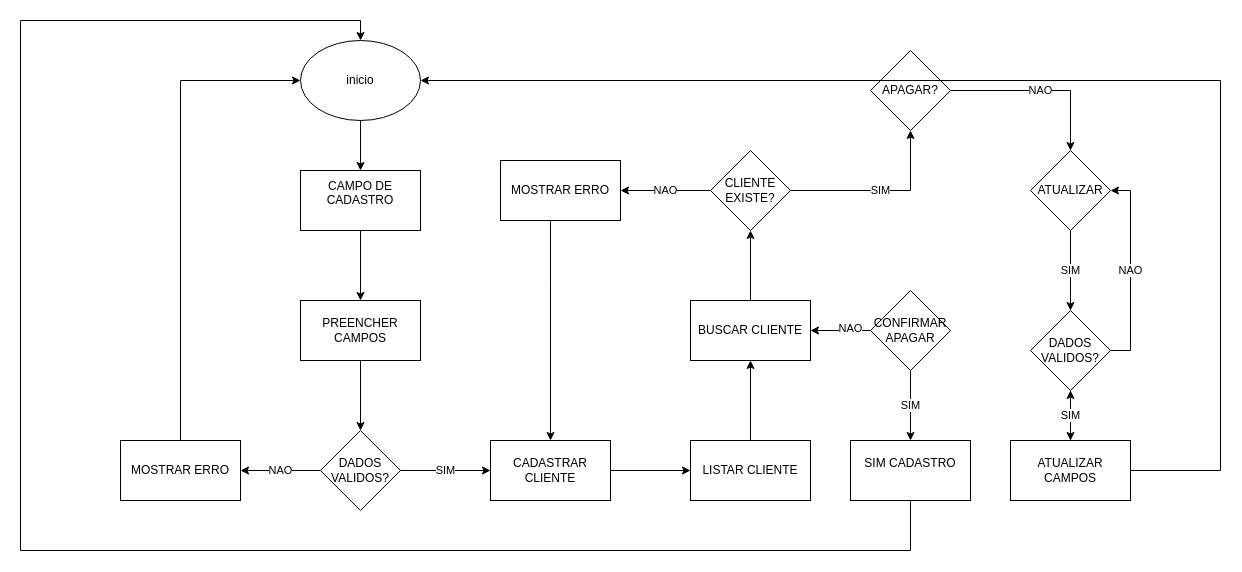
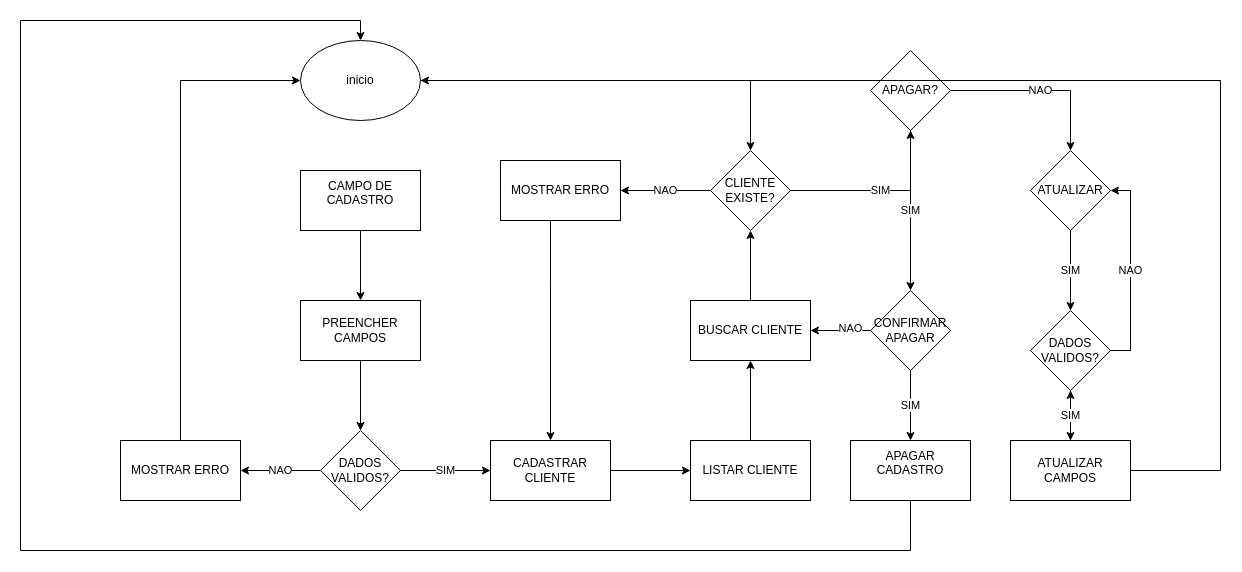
  <mxCell id="0" />
  <mxCell id="1" parent="0" />
- <mxCell id="2" value="" style="edgeStyle=orthogonalEdgeStyle;rounded=0;orthogonalLoop=1;jettySize=auto;html=1;" edge="1" parent="1" source="3" target="5"><mxGeometry relative="1" as="geometry" /></mxCell>
+ <mxCell id="2" value="" style="edgeStyle=orthogonalEdgeStyle;rounded=0;orthogonalLoop=1;jettySize=auto;html=1;" edge="1" parent="1" source="3" target="21"><mxGeometry relative="1" as="geometry" /></mxCell>
  <mxCell id="3" value="&lt;font style=&quot;vertical-align: inherit;&quot;&gt;&lt;font style=&quot;vertical-align: inherit;&quot;&gt;inicio&lt;/font&gt;&lt;/font&gt;" style="ellipse;whiteSpace=wrap;html=1;" vertex="1" parent="1"><mxGeometry x="300" y="40" width="120" height="80" as="geometry" /></mxCell>
  <mxCell id="4" value="" style="edgeStyle=orthogonalEdgeStyle;rounded=0;orthogonalLoop=1;jettySize=auto;html=1;" edge="1" parent="1" source="5" target="7"><mxGeometry relative="1" as="geometry" /></mxCell>
  <mxCell id="5" value="&lt;font style=&quot;vertical-align: inherit;&quot;&gt;&lt;font style=&quot;vertical-align: inherit;&quot;&gt;CAMPO DE CADASTRO&lt;/font&gt;&lt;/font&gt;&lt;div&gt;&lt;font style=&quot;vertical-align: inherit;&quot;&gt;&lt;font style=&quot;vertical-align: inherit;&quot;&gt;&lt;br&gt;&lt;/font&gt;&lt;/font&gt;&lt;/div&gt;" style="whiteSpace=wrap;html=1;" vertex="1" parent="1"><mxGeometry x="300" y="170" width="120" height="60" as="geometry" /></mxCell>
  <mxCell id="6" value="" style="edgeStyle=orthogonalEdgeStyle;rounded=0;orthogonalLoop=1;jettySize=auto;html=1;" edge="1" parent="1" source="7" target="10"><mxGeometry relative="1" as="geometry" /></mxCell>
  <mxCell id="7" value="&lt;font style=&quot;vertical-align: inherit;&quot;&gt;&lt;font style=&quot;vertical-align: inherit;&quot;&gt;PREENCHER CAMPOS&lt;/font&gt;&lt;/font&gt;" style="whiteSpace=wrap;html=1;" vertex="1" parent="1"><mxGeometry x="300" y="300" width="120" height="60" as="geometry" /></mxCell>
  <mxCell id="8" value="&lt;font style=&quot;vertical-align: inherit;&quot;&gt;&lt;font style=&quot;vertical-align: inherit;&quot;&gt;SIM&lt;/font&gt;&lt;/font&gt;" style="edgeStyle=orthogonalEdgeStyle;rounded=0;orthogonalLoop=1;jettySize=auto;html=1;" edge="1" parent="1" source="10" target="12"><mxGeometry relative="1" as="geometry" /></mxCell>
  <mxCell id="9" value="&lt;font style=&quot;vertical-align: inherit;&quot;&gt;&lt;font style=&quot;vertical-align: inherit;&quot;&gt;NAO&lt;/font&gt;&lt;/font&gt;" style="edgeStyle=orthogonalEdgeStyle;rounded=0;orthogonalLoop=1;jettySize=auto;html=1;" edge="1" parent="1" source="10" target="16"><mxGeometry relative="1" as="geometry" /></mxCell>
  <mxCell id="10" value="&lt;font style=&quot;vertical-align: inherit;&quot;&gt;&lt;font style=&quot;vertical-align: inherit;&quot;&gt;DADOS VALIDOS?&lt;/font&gt;&lt;/font&gt;" style="rhombus;whiteSpace=wrap;html=1;" vertex="1" parent="1"><mxGeometry x="320" y="430" width="80" height="80" as="geometry" /></mxCell>
  <mxCell id="11" value="" style="edgeStyle=orthogonalEdgeStyle;rounded=0;orthogonalLoop=1;jettySize=auto;html=1;" edge="1" parent="1" source="12" target="14"><mxGeometry relative="1" as="geometry" /></mxCell>
  <mxCell id="12" value="&lt;font style=&quot;vertical-align: inherit;&quot;&gt;&lt;font style=&quot;vertical-align: inherit;&quot;&gt;&lt;font style=&quot;vertical-align: inherit;&quot;&gt;&lt;font style=&quot;vertical-align: inherit;&quot;&gt;CADASTRAR CLIENTE&lt;/font&gt;&lt;/font&gt;&lt;/font&gt;&lt;/font&gt;" style="whiteSpace=wrap;html=1;" vertex="1" parent="1"><mxGeometry x="490" y="440" width="120" height="60" as="geometry" /></mxCell>
  <mxCell id="13" value="" style="edgeStyle=orthogonalEdgeStyle;rounded=0;orthogonalLoop=1;jettySize=auto;html=1;" edge="1" parent="1" source="14" target="18"><mxGeometry relative="1" as="geometry" /></mxCell>
  <mxCell id="14" value="LISTAR CLIENTE" style="whiteSpace=wrap;html=1;" vertex="1" parent="1"><mxGeometry x="690" y="440" width="120" height="60" as="geometry" /></mxCell>
  <mxCell id="15" style="edgeStyle=orthogonalEdgeStyle;rounded=0;orthogonalLoop=1;jettySize=auto;html=1;entryX=0;entryY=0.5;entryDx=0;entryDy=0;" edge="1" parent="1" source="16" target="3"><mxGeometry relative="1" as="geometry"><Array as="points"><mxPoint x="180" y="80" /></Array></mxGeometry></mxCell>
  <mxCell id="16" value="&lt;font style=&quot;vertical-align: inherit;&quot;&gt;&lt;font style=&quot;vertical-align: inherit;&quot;&gt;MOSTRAR ERRO&lt;/font&gt;&lt;/font&gt;" style="whiteSpace=wrap;html=1;" vertex="1" parent="1"><mxGeometry x="120" y="440" width="120" height="60" as="geometry" /></mxCell>
  <mxCell id="17" value="" style="edgeStyle=orthogonalEdgeStyle;rounded=0;orthogonalLoop=1;jettySize=auto;html=1;" edge="1" parent="1" source="18" target="21"><mxGeometry relative="1" as="geometry" /></mxCell>
  <mxCell id="18" value="&lt;div&gt;&lt;font style=&quot;vertical-align: inherit;&quot;&gt;&lt;font style=&quot;vertical-align: inherit;&quot;&gt;&lt;font style=&quot;vertical-align: inherit;&quot;&gt;&lt;font style=&quot;vertical-align: inherit;&quot;&gt;BUSCAR CLIENTE&lt;/font&gt;&lt;/font&gt;&lt;/font&gt;&lt;/font&gt;&lt;/div&gt;" style="whiteSpace=wrap;html=1;" vertex="1" parent="1"><mxGeometry x="690" y="300" width="120" height="60" as="geometry" /></mxCell>
  <mxCell id="19" value="&lt;font style=&quot;vertical-align: inherit;&quot;&gt;&lt;font style=&quot;vertical-align: inherit;&quot;&gt;NAO&lt;/font&gt;&lt;/font&gt;" style="edgeStyle=orthogonalEdgeStyle;rounded=0;orthogonalLoop=1;jettySize=auto;html=1;" edge="1" parent="1" source="21" target="23"><mxGeometry relative="1" as="geometry" /></mxCell>
  <mxCell id="20" value="SIM" style="edgeStyle=orthogonalEdgeStyle;rounded=0;orthogonalLoop=1;jettySize=auto;html=1;" edge="1" parent="1" source="21" target="26"><mxGeometry relative="1" as="geometry" /></mxCell>
  <mxCell id="21" value="&lt;font style=&quot;vertical-align: inherit;&quot;&gt;&lt;font style=&quot;vertical-align: inherit;&quot;&gt;CLIENTE EXISTE?&lt;/font&gt;&lt;/font&gt;" style="rhombus;whiteSpace=wrap;html=1;" vertex="1" parent="1"><mxGeometry x="710" y="150" width="80" height="80" as="geometry" /></mxCell>
  <mxCell id="22" style="edgeStyle=orthogonalEdgeStyle;rounded=0;orthogonalLoop=1;jettySize=auto;html=1;entryX=0.5;entryY=0;entryDx=0;entryDy=0;" edge="1" parent="1" source="23" target="12"><mxGeometry relative="1" as="geometry"><mxPoint x="560" y="380" as="targetPoint" /><Array as="points"><mxPoint x="550" y="280" /><mxPoint x="550" y="280" /></Array></mxGeometry></mxCell>
  <mxCell id="23" value="&lt;font style=&quot;vertical-align: inherit;&quot;&gt;&lt;font style=&quot;vertical-align: inherit;&quot;&gt;MOSTRAR ERRO&lt;/font&gt;&lt;/font&gt;" style="whiteSpace=wrap;html=1;" vertex="1" parent="1"><mxGeometry x="500" y="160" width="120" height="60" as="geometry" /></mxCell>
+ <mxCell id="24" value="SIM" style="edgeStyle=orthogonalEdgeStyle;rounded=0;orthogonalLoop=1;jettySize=auto;html=1;" edge="1" parent="1" source="26" target="30"><mxGeometry relative="1" as="geometry" /></mxCell>
  <mxCell id="25" value="NAO" style="edgeStyle=orthogonalEdgeStyle;rounded=0;orthogonalLoop=1;jettySize=auto;html=1;" edge="1" parent="1" source="26" target="32"><mxGeometry relative="1" as="geometry" /></mxCell>
  <mxCell id="26" value="APAGAR?" style="rhombus;whiteSpace=wrap;html=1;" vertex="1" parent="1"><mxGeometry x="870" y="50" width="80" height="80" as="geometry" /></mxCell>
  <mxCell id="27" value="SIM" style="edgeStyle=orthogonalEdgeStyle;rounded=0;orthogonalLoop=1;jettySize=auto;html=1;" edge="1" parent="1" source="30" target="34"><mxGeometry relative="1" as="geometry" /></mxCell>
  <mxCell id="28" value="" style="edgeStyle=orthogonalEdgeStyle;rounded=0;orthogonalLoop=1;jettySize=auto;html=1;" edge="1" parent="1" source="30" target="18"><mxGeometry relative="1" as="geometry" /></mxCell>
  <mxCell id="29" value="NAO" style="edgeLabel;html=1;align=center;verticalAlign=middle;resizable=0;points=[];" vertex="1" connectable="0" parent="28"><mxGeometry x="-0.3" y="-3" relative="1" as="geometry"><mxPoint as="offset" /></mxGeometry></mxCell>
  <mxCell id="30" value="CONFIRMAR&lt;div&gt;APAGAR&lt;/div&gt;" style="rhombus;whiteSpace=wrap;html=1;" vertex="1" parent="1"><mxGeometry x="870" y="290" width="80" height="80" as="geometry" /></mxCell>
  <mxCell id="31" value="SIM" style="edgeStyle=orthogonalEdgeStyle;rounded=0;orthogonalLoop=1;jettySize=auto;html=1;" edge="1" parent="1" source="32" target="37"><mxGeometry relative="1" as="geometry" /></mxCell>
  <mxCell id="32" value="ATUALIZAR" style="rhombus;whiteSpace=wrap;html=1;" vertex="1" parent="1"><mxGeometry x="1030" y="150" width="80" height="80" as="geometry" /></mxCell>
  <mxCell id="33" style="edgeStyle=orthogonalEdgeStyle;rounded=0;orthogonalLoop=1;jettySize=auto;html=1;entryX=0.5;entryY=0;entryDx=0;entryDy=0;" edge="1" parent="1" source="34" target="3"><mxGeometry relative="1" as="geometry"><Array as="points"><mxPoint x="910" y="550" /><mxPoint x="20" y="550" /><mxPoint x="20" y="20" /><mxPoint x="360" y="20" /></Array></mxGeometry></mxCell>
- <mxCell id="34" value="SIM CADASTRO&lt;div&gt;&lt;br&gt;&lt;/div&gt;" style="whiteSpace=wrap;html=1;" vertex="1" parent="1"><mxGeometry x="850" y="440" width="120" height="60" as="geometry" /></mxCell>
+ <mxCell id="34" value="APAGAR CADASTRO&lt;div&gt;&lt;br&gt;&lt;/div&gt;" style="whiteSpace=wrap;html=1;" vertex="1" parent="1"><mxGeometry x="850" y="440" width="120" height="60" as="geometry" /></mxCell>
  <mxCell id="35" value="NAO" style="edgeStyle=orthogonalEdgeStyle;rounded=0;orthogonalLoop=1;jettySize=auto;html=1;entryX=1;entryY=0.5;entryDx=0;entryDy=0;" edge="1" parent="1" source="37" target="32"><mxGeometry relative="1" as="geometry"><Array as="points"><mxPoint x="1130" y="350" /><mxPoint x="1130" y="190" /></Array></mxGeometry></mxCell>
  <mxCell id="36" value="" style="edgeStyle=orthogonalEdgeStyle;rounded=0;orthogonalLoop=1;jettySize=auto;html=1;" edge="1" parent="1" source="37" target="40"><mxGeometry relative="1" as="geometry" /></mxCell>
  <mxCell id="37" value="DADOS VALIDOS?" style="rhombus;whiteSpace=wrap;html=1;" vertex="1" parent="1"><mxGeometry x="1030" y="310" width="80" height="80" as="geometry" /></mxCell>
  <mxCell id="38" value="SIM" style="edgeStyle=orthogonalEdgeStyle;rounded=0;orthogonalLoop=1;jettySize=auto;html=1;" edge="1" parent="1" source="40" target="37"><mxGeometry relative="1" as="geometry" /></mxCell>
  <mxCell id="39" style="edgeStyle=orthogonalEdgeStyle;rounded=0;orthogonalLoop=1;jettySize=auto;html=1;entryX=1;entryY=0.5;entryDx=0;entryDy=0;" edge="1" parent="1" source="40" target="3"><mxGeometry relative="1" as="geometry"><Array as="points"><mxPoint x="1220" y="470" /><mxPoint x="1220" y="80" /></Array></mxGeometry></mxCell>
  <mxCell id="40" value="ATUALIZAR CAMPOS" style="whiteSpace=wrap;html=1;" vertex="1" parent="1"><mxGeometry x="1010" y="440" width="120" height="60" as="geometry" /></mxCell>
